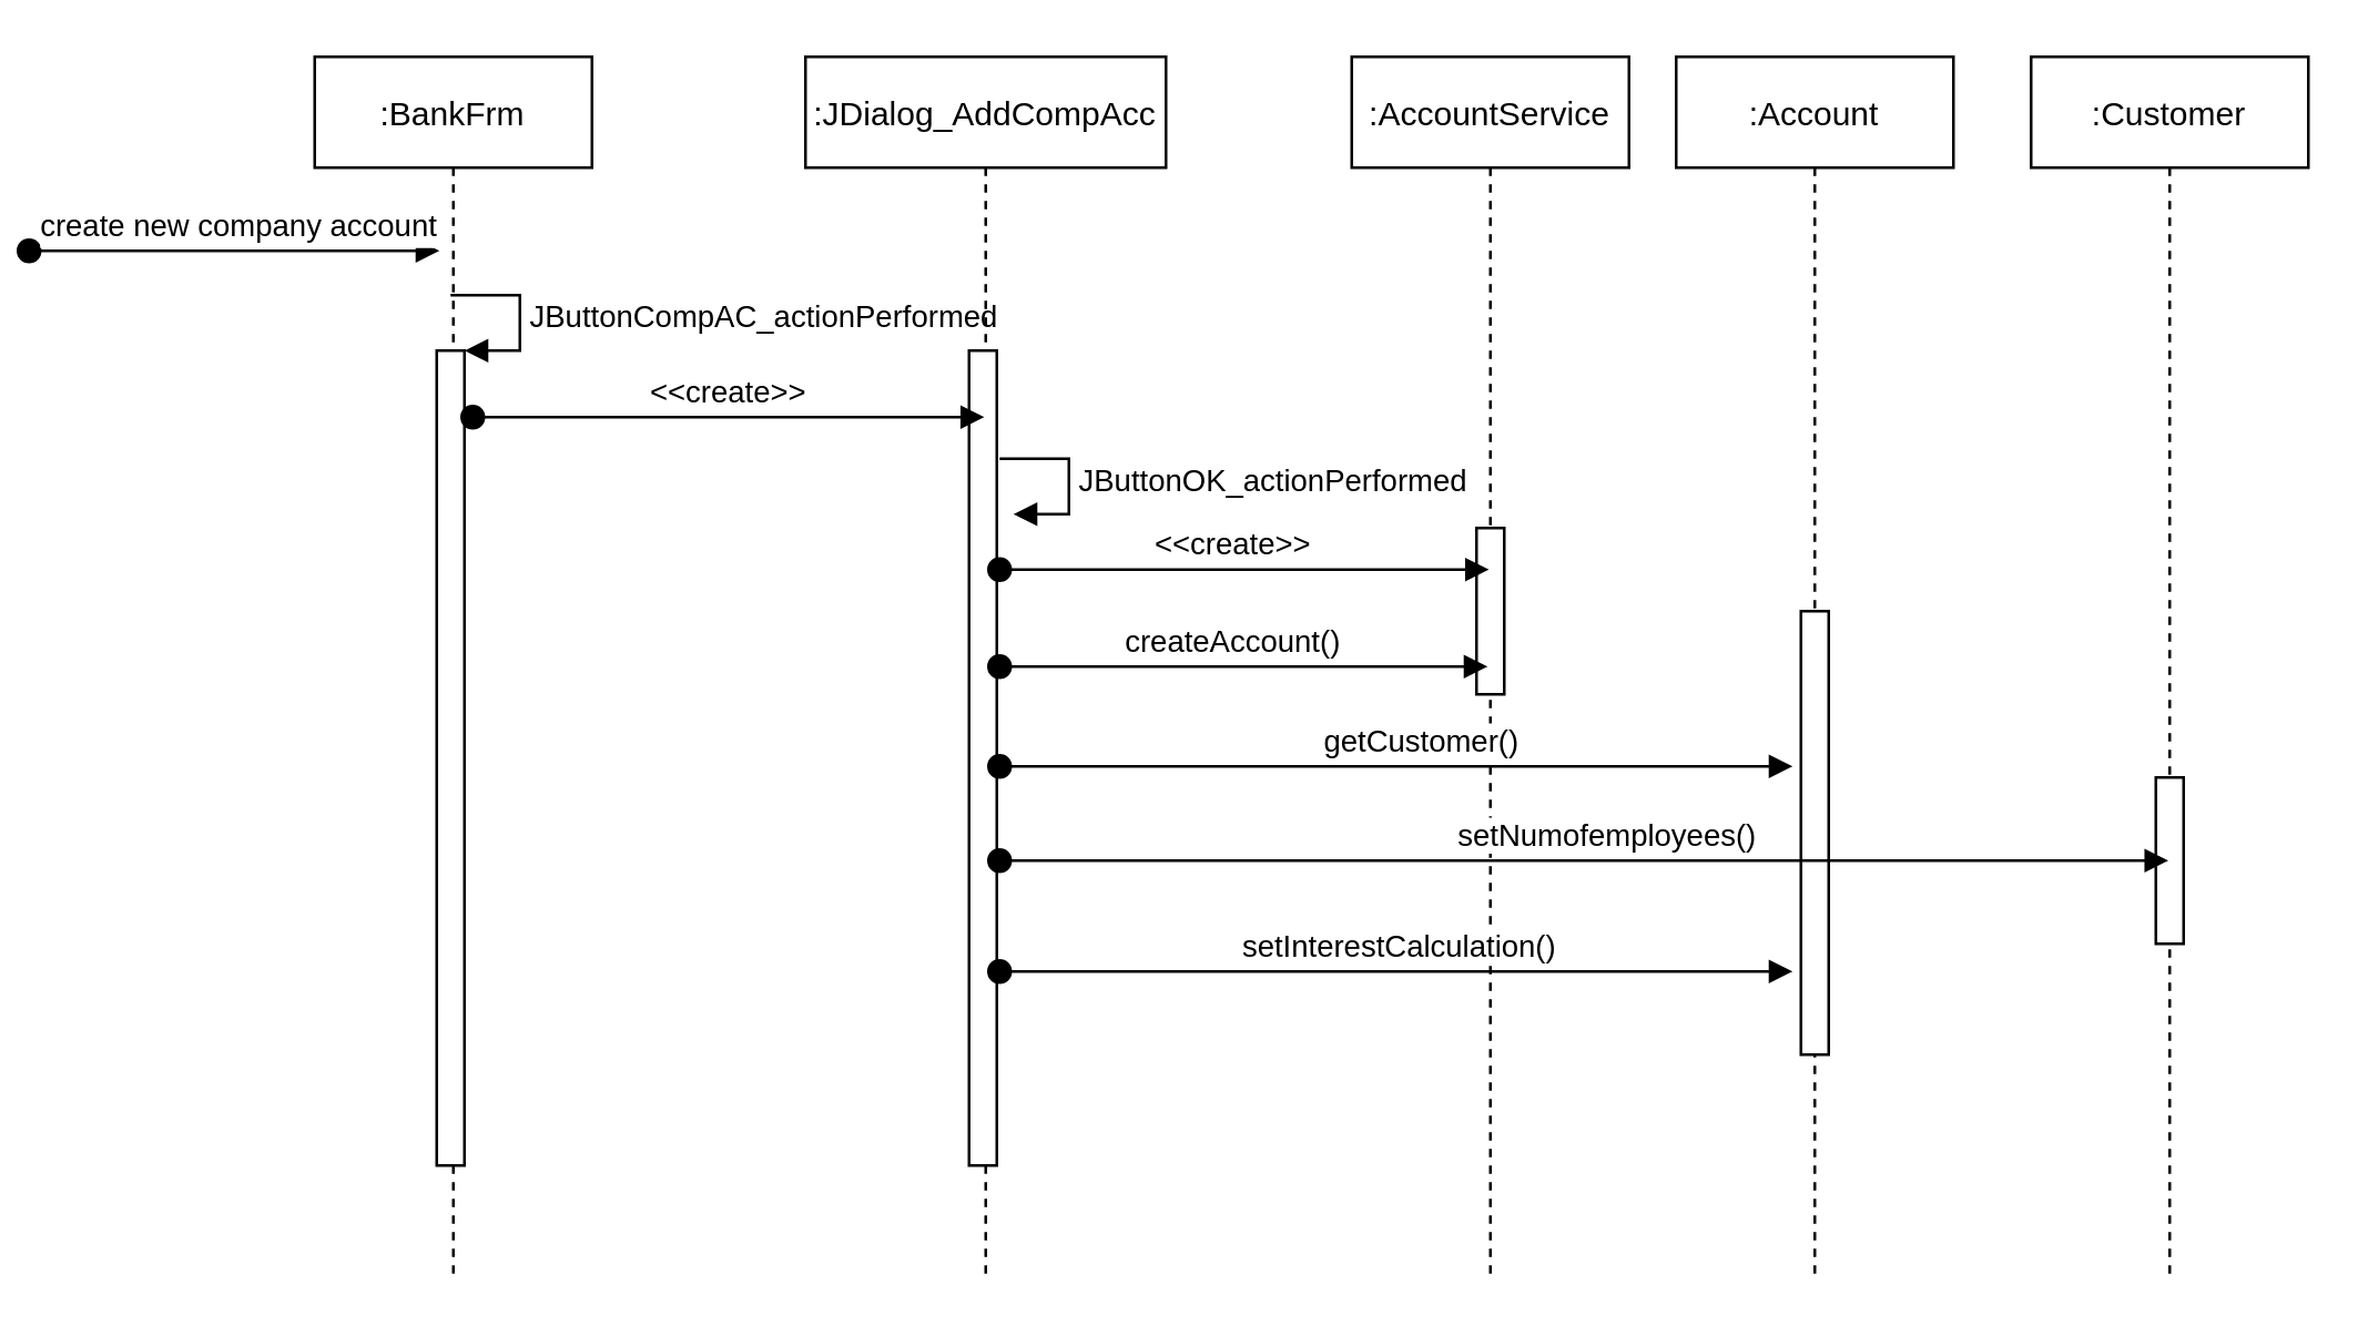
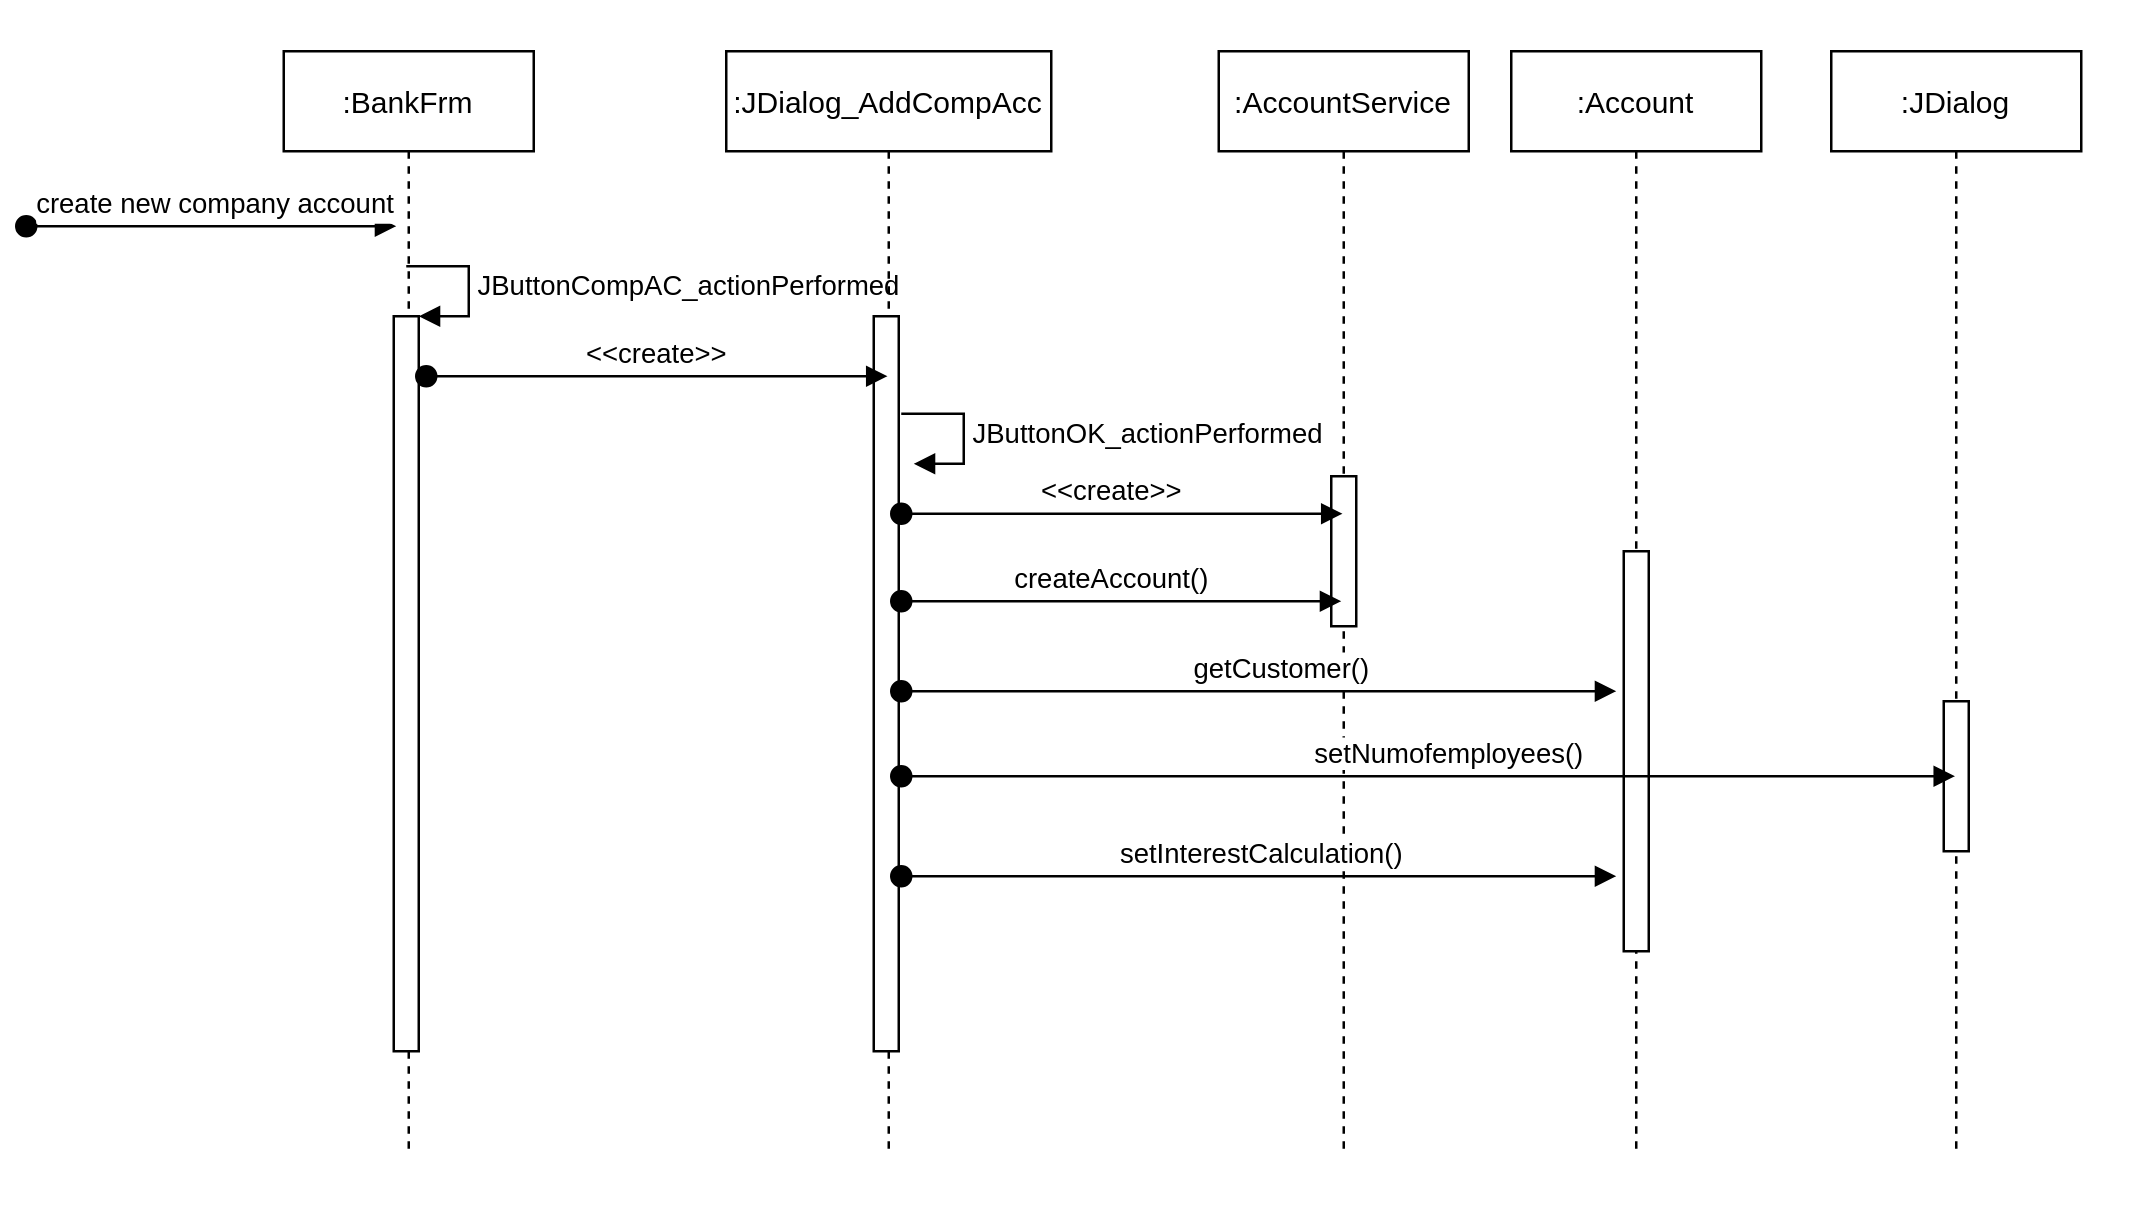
  <mxCell id="0" />
  <mxCell id="1" parent="0" />
  <mxCell id="2" value=":AccountService" style="shape=umlLifeline;perimeter=lifelinePerimeter;container=1;collapsible=0;recursiveResize=0;rounded=0;shadow=0;strokeWidth=1;" parent="1" vertex="1"><mxGeometry x="394" y="20" width="100" height="440" as="geometry" /></mxCell>
  <mxCell id="3" value="" style="html=1;points=[];perimeter=orthogonalPerimeter;" vertex="1" parent="2"><mxGeometry x="45" y="170" width="10" height="60" as="geometry" /></mxCell>
  <mxCell id="4" value=":Account" style="shape=umlLifeline;perimeter=lifelinePerimeter;container=1;collapsible=0;recursiveResize=0;rounded=0;shadow=0;strokeWidth=1;" parent="1" vertex="1"><mxGeometry x="511" y="20" width="100" height="440" as="geometry" /></mxCell>
  <mxCell id="5" value="" style="points=[];perimeter=orthogonalPerimeter;rounded=0;shadow=0;strokeWidth=1;" parent="4" vertex="1"><mxGeometry x="45" y="200" width="10" height="160" as="geometry" /></mxCell>
- <mxCell id="6" value=":Customer" style="shape=umlLifeline;perimeter=lifelinePerimeter;container=1;collapsible=0;recursiveResize=0;rounded=0;shadow=0;strokeWidth=1;" vertex="1" parent="1"><mxGeometry x="639" y="20" width="100" height="440" as="geometry" /></mxCell>
+ <mxCell id="6" value=":JDialog" style="shape=umlLifeline;perimeter=lifelinePerimeter;container=1;collapsible=0;recursiveResize=0;rounded=0;shadow=0;strokeWidth=1;" vertex="1" parent="1"><mxGeometry x="639" y="20" width="100" height="440" as="geometry" /></mxCell>
  <mxCell id="7" value="" style="points=[];perimeter=orthogonalPerimeter;rounded=0;shadow=0;strokeWidth=1;" vertex="1" parent="6"><mxGeometry x="45" y="260" width="10" height="60" as="geometry" /></mxCell>
  <mxCell id="8" value=":BankFrm" style="shape=umlLifeline;perimeter=lifelinePerimeter;container=1;collapsible=0;recursiveResize=0;rounded=0;shadow=0;strokeWidth=1;" vertex="1" parent="1"><mxGeometry x="20" y="20" width="100" height="440" as="geometry" /></mxCell>
  <mxCell id="9" value="create new company account" style="verticalAlign=bottom;startArrow=oval;endArrow=block;startSize=8;shadow=0;strokeWidth=1;" edge="1" parent="8"><mxGeometry x="0.027" relative="1" as="geometry"><mxPoint x="-103" y="70" as="sourcePoint" /><mxPoint x="45" y="70" as="targetPoint" /><mxPoint as="offset" /></mxGeometry></mxCell>
  <mxCell id="10" value="" style="html=1;points=[];perimeter=orthogonalPerimeter;" vertex="1" parent="8"><mxGeometry x="44" y="106" width="10" height="294" as="geometry" /></mxCell>
  <mxCell id="11" value="JButtonCompAC_actionPerformed" style="edgeStyle=orthogonalEdgeStyle;html=1;align=left;spacingLeft=2;endArrow=block;rounded=0;entryX=1;entryY=0;" edge="1" target="10" parent="8"><mxGeometry relative="1" as="geometry"><mxPoint x="49" y="86" as="sourcePoint" /><Array as="points"><mxPoint x="74" y="86" /></Array></mxGeometry></mxCell>
  <mxCell id="12" value=":JDialog_AddCompAcc" style="shape=umlLifeline;perimeter=lifelinePerimeter;container=1;collapsible=0;recursiveResize=0;rounded=0;shadow=0;strokeWidth=1;" vertex="1" parent="1"><mxGeometry x="197" y="20" width="130" height="440" as="geometry" /></mxCell>
  <mxCell id="13" value="" style="html=1;points=[];perimeter=orthogonalPerimeter;" vertex="1" parent="12"><mxGeometry x="59" y="106" width="10" height="294" as="geometry" /></mxCell>
  <mxCell id="14" value="&amp;lt;&amp;lt;create&amp;gt;&amp;gt;" style="html=1;verticalAlign=bottom;startArrow=oval;startFill=1;endArrow=block;startSize=8;" edge="1" parent="1" target="12"><mxGeometry width="60" relative="1" as="geometry"><mxPoint x="77" y="150" as="sourcePoint" /><mxPoint x="137" y="150" as="targetPoint" /></mxGeometry></mxCell>
  <mxCell id="15" value="JButtonOK_actionPerformed" style="edgeStyle=orthogonalEdgeStyle;html=1;align=left;spacingLeft=2;endArrow=block;rounded=0;entryX=1;entryY=0;" edge="1" parent="1"><mxGeometry relative="1" as="geometry"><mxPoint x="267" y="165" as="sourcePoint" /><Array as="points"><mxPoint x="292" y="165" /></Array><mxPoint x="272" y="185" as="targetPoint" /></mxGeometry></mxCell>
  <mxCell id="16" value="&amp;lt;&amp;lt;create&amp;gt;&amp;gt;" style="html=1;verticalAlign=bottom;startArrow=oval;startFill=1;endArrow=block;startSize=8;" edge="1" parent="1" target="2"><mxGeometry x="-0.05" width="60" relative="1" as="geometry"><mxPoint x="267" y="205" as="sourcePoint" /><mxPoint x="327" y="205" as="targetPoint" /><mxPoint as="offset" /></mxGeometry></mxCell>
  <mxCell id="17" value="createAccount()" style="html=1;verticalAlign=bottom;startArrow=oval;startFill=1;endArrow=block;startSize=8;" edge="1" parent="1"><mxGeometry x="-0.05" width="60" relative="1" as="geometry"><mxPoint x="267" y="240" as="sourcePoint" /><mxPoint x="443" y="240" as="targetPoint" /><mxPoint as="offset" /></mxGeometry></mxCell>
  <mxCell id="18" value="getCustomer()" style="html=1;verticalAlign=bottom;startArrow=oval;startFill=1;endArrow=block;startSize=8;" edge="1" parent="1"><mxGeometry x="0.06" width="60" relative="1" as="geometry"><mxPoint x="267" y="276" as="sourcePoint" /><mxPoint x="553" y="276" as="targetPoint" /><mxPoint as="offset" /></mxGeometry></mxCell>
  <mxCell id="19" value="setNumofemployees()" style="html=1;verticalAlign=bottom;startArrow=oval;startFill=1;endArrow=block;startSize=8;" edge="1" parent="1" target="6"><mxGeometry x="0.04" width="60" relative="1" as="geometry"><mxPoint x="267" y="310" as="sourcePoint" /><mxPoint x="625.5" y="310" as="targetPoint" /><mxPoint as="offset" /></mxGeometry></mxCell>
  <mxCell id="20" value="setInterestCalculation()" style="html=1;verticalAlign=bottom;startArrow=oval;startFill=1;endArrow=block;startSize=8;" edge="1" parent="1"><mxGeometry x="0.004" width="60" relative="1" as="geometry"><mxPoint x="267" y="350" as="sourcePoint" /><mxPoint x="553" y="350" as="targetPoint" /><mxPoint as="offset" /></mxGeometry></mxCell>
